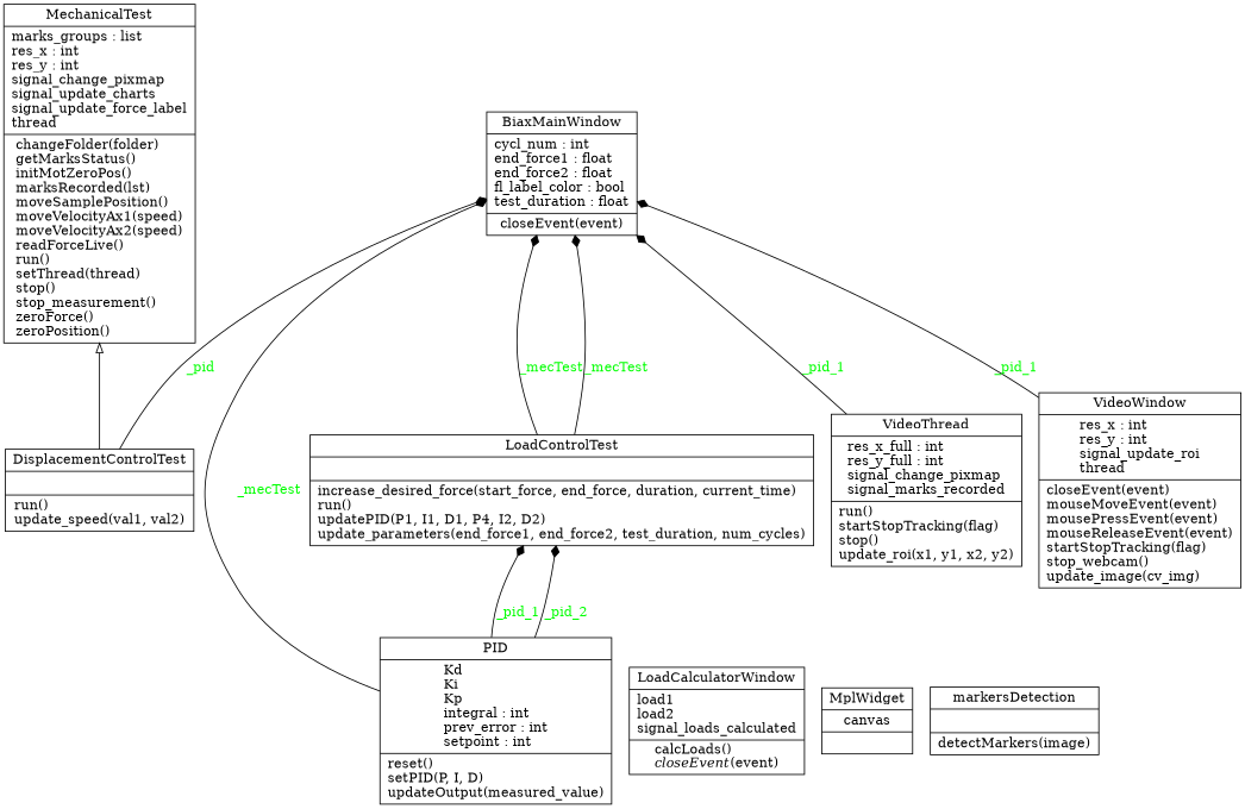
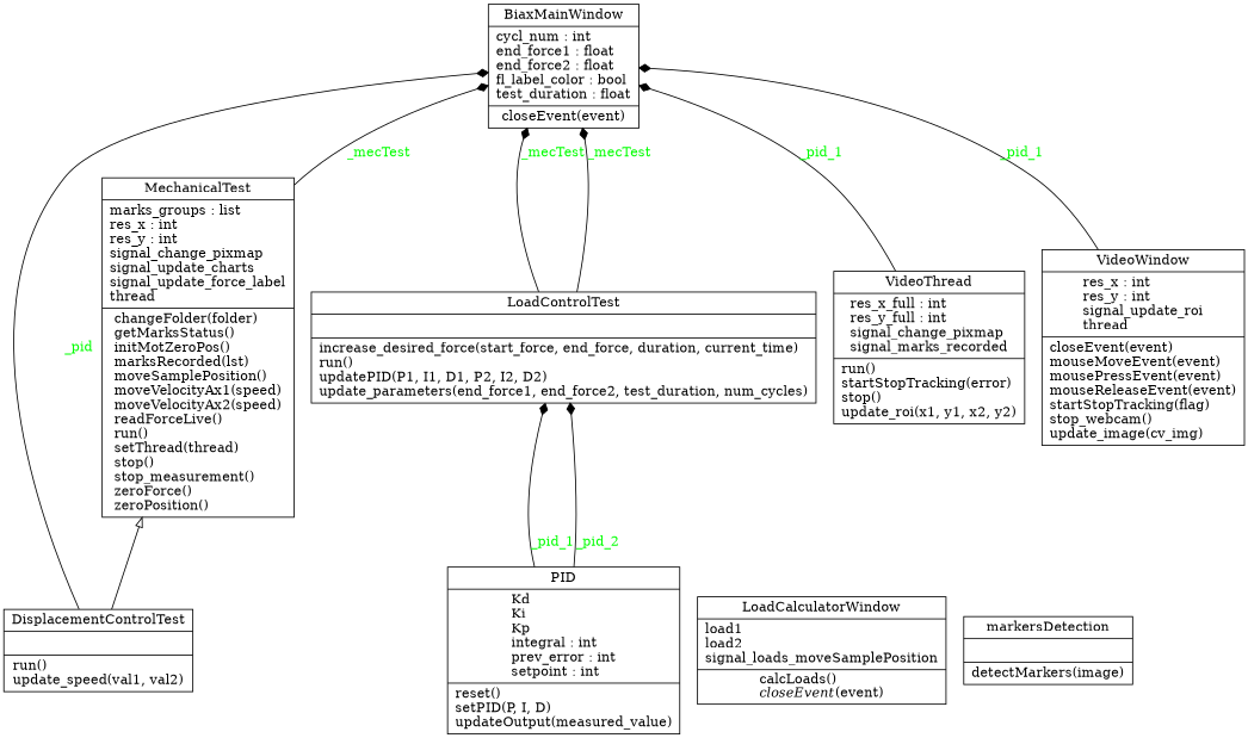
  digraph {
    fontname="DejaVu Serif"
    rankdir=BT
    node [color=black fontcolor=black fontname="DejaVu Serif" shape=record style=solid]
    edge [arrowhead=diamond arrowtail=none fontcolor=green fontname="DejaVu Serif" style=solid]
    n1 [label=<{BiaxMainWindow|cycl_num : int<br ALIGN="LEFT"/>end_force1 : float<br ALIGN="LEFT"/>end_force2 : float<br ALIGN="LEFT"/>fl_label_color : bool<br ALIGN="LEFT"/>test_duration : float<br ALIGN="LEFT"/>|closeEvent(event)<br ALIGN="LEFT"/>}>]
    n2 [label=<{DisplacementControlTest|<br ALIGN="LEFT"/>|run()<br ALIGN="LEFT"/>update_speed(val1, val2)<br ALIGN="LEFT"/>}>]
    n3 [label=<{MechanicalTest|marks_groups : list<br ALIGN="LEFT"/>res_x : int<br ALIGN="LEFT"/>res_y : int<br ALIGN="LEFT"/>signal_change_pixmap<br ALIGN="LEFT"/>signal_update_charts<br ALIGN="LEFT"/>signal_update_force_label<br ALIGN="LEFT"/>thread<br ALIGN="LEFT"/>|changeFolder(folder)<br ALIGN="LEFT"/>getMarksStatus()<br ALIGN="LEFT"/>initMotZeroPos()<br ALIGN="LEFT"/>marksRecorded(lst)<br ALIGN="LEFT"/>moveSamplePosition()<br ALIGN="LEFT"/>moveVelocityAx1(speed)<br ALIGN="LEFT"/>moveVelocityAx2(speed)<br ALIGN="LEFT"/>readForceLive()<br ALIGN="LEFT"/>run()<br ALIGN="LEFT"/>setThread(thread)<br ALIGN="LEFT"/>stop()<br ALIGN="LEFT"/>stop_measurement()<br ALIGN="LEFT"/>zeroForce()<br ALIGN="LEFT"/>zeroPosition()<br ALIGN="LEFT"/>}>]
-   n4 [label=<{LoadCalculatorWindow|load1<br ALIGN="LEFT"/>load2<br ALIGN="LEFT"/>signal_loads_calculated<br ALIGN="LEFT"/>|calcLoads()<br ALIGN="LEFT"/><I>closeEvent</I>(event)<br ALIGN="LEFT"/>}>]
-   n5 [label=<{LoadControlTest|<br ALIGN="LEFT"/>|increase_desired_force(start_force, end_force, duration, current_time)<br ALIGN="LEFT"/>run()<br ALIGN="LEFT"/>updatePID(P1, I1, D1, P4, I2, D2)<br ALIGN="LEFT"/>update_parameters(end_force1, end_force2, test_duration, num_cycles)<br ALIGN="LEFT"/>}>]
-   n6 [label=<{MplWidget|canvas<br ALIGN="LEFT"/>|}>]
+   n4 [label=<{LoadCalculatorWindow|load1<br ALIGN="LEFT"/>load2<br ALIGN="LEFT"/>signal_loads_moveSamplePosition<br ALIGN="LEFT"/>|calcLoads()<br ALIGN="LEFT"/><I>closeEvent</I>(event)<br ALIGN="LEFT"/>}>]
+   n5 [label=<{LoadControlTest|<br ALIGN="LEFT"/>|increase_desired_force(start_force, end_force, duration, current_time)<br ALIGN="LEFT"/>run()<br ALIGN="LEFT"/>updatePID(P1, I1, D1, P2, I2, D2)<br ALIGN="LEFT"/>update_parameters(end_force1, end_force2, test_duration, num_cycles)<br ALIGN="LEFT"/>}>]
    n7 [label=<{PID|Kd<br ALIGN="LEFT"/>Ki<br ALIGN="LEFT"/>Kp<br ALIGN="LEFT"/>integral : int<br ALIGN="LEFT"/>prev_error : int<br ALIGN="LEFT"/>setpoint : int<br ALIGN="LEFT"/>|reset()<br ALIGN="LEFT"/>setPID(P, I, D)<br ALIGN="LEFT"/>updateOutput(measured_value)<br ALIGN="LEFT"/>}>]
-   n8 [label=<{VideoThread|res_x_full : int<br ALIGN="LEFT"/>res_y_full : int<br ALIGN="LEFT"/>signal_change_pixmap<br ALIGN="LEFT"/>signal_marks_recorded<br ALIGN="LEFT"/>|run()<br ALIGN="LEFT"/>startStopTracking(flag)<br ALIGN="LEFT"/>stop()<br ALIGN="LEFT"/>update_roi(x1, y1, x2, y2)<br ALIGN="LEFT"/>}>]
+   n8 [label=<{VideoThread|res_x_full : int<br ALIGN="LEFT"/>res_y_full : int<br ALIGN="LEFT"/>signal_change_pixmap<br ALIGN="LEFT"/>signal_marks_recorded<br ALIGN="LEFT"/>|run()<br ALIGN="LEFT"/>startStopTracking(error)<br ALIGN="LEFT"/>stop()<br ALIGN="LEFT"/>update_roi(x1, y1, x2, y2)<br ALIGN="LEFT"/>}>]
    n9 [label=<{VideoWindow|res_x : int<br ALIGN="LEFT"/>res_y : int<br ALIGN="LEFT"/>signal_update_roi<br ALIGN="LEFT"/>thread<br ALIGN="LEFT"/>|closeEvent(event)<br ALIGN="LEFT"/>mouseMoveEvent(event)<br ALIGN="LEFT"/>mousePressEvent(event)<br ALIGN="LEFT"/>mouseReleaseEvent(event)<br ALIGN="LEFT"/>startStopTracking(flag)<br ALIGN="LEFT"/>stop_webcam()<br ALIGN="LEFT"/>update_image(cv_img)<br ALIGN="LEFT"/>}>]
    n10 [label=<{markersDetection|<br ALIGN="LEFT"/>|detectMarkers(image)<br ALIGN="LEFT"/>}>]
    n2 -> n1 [label=_pid]
    n2 -> n3 [arrowhead=empty fontcolor="" style=""]
-   n7 -> n1 [label=_mecTest]
+   n3 -> n1 [label=_mecTest]
    n5 -> n1 [label=_mecTest]
    n5 -> n1 [label=_mecTest]
    n7 -> n5 [label=_pid_1]
    n7 -> n5 [label=_pid_2]
    n8 -> n1 [label=_pid_1]
    n9 -> n1 [label=_pid_1]
  }
